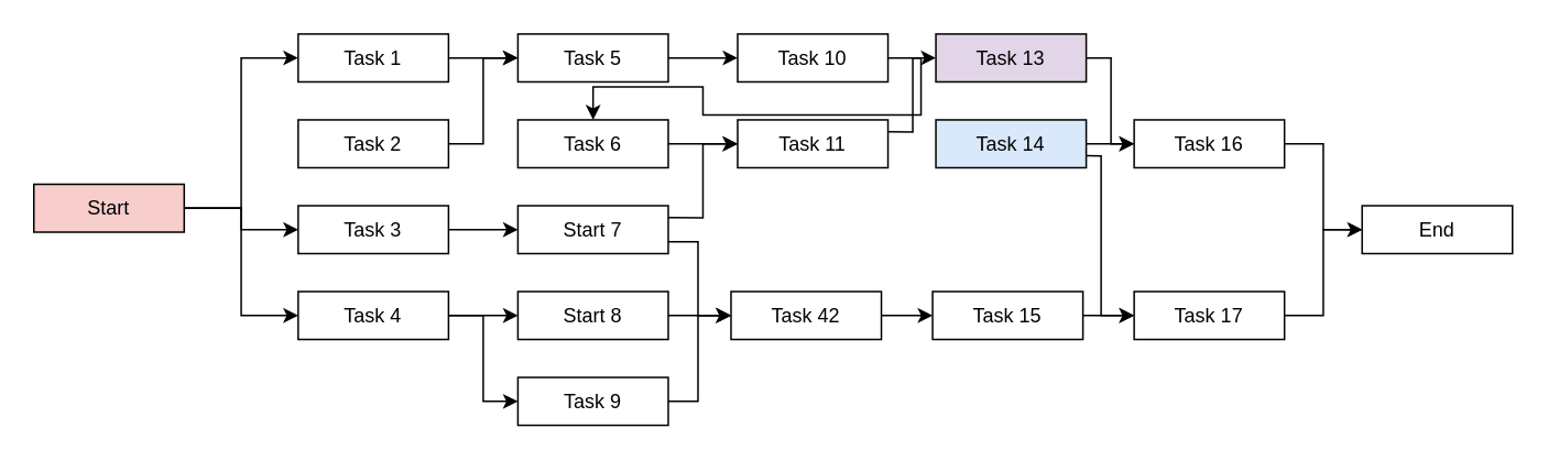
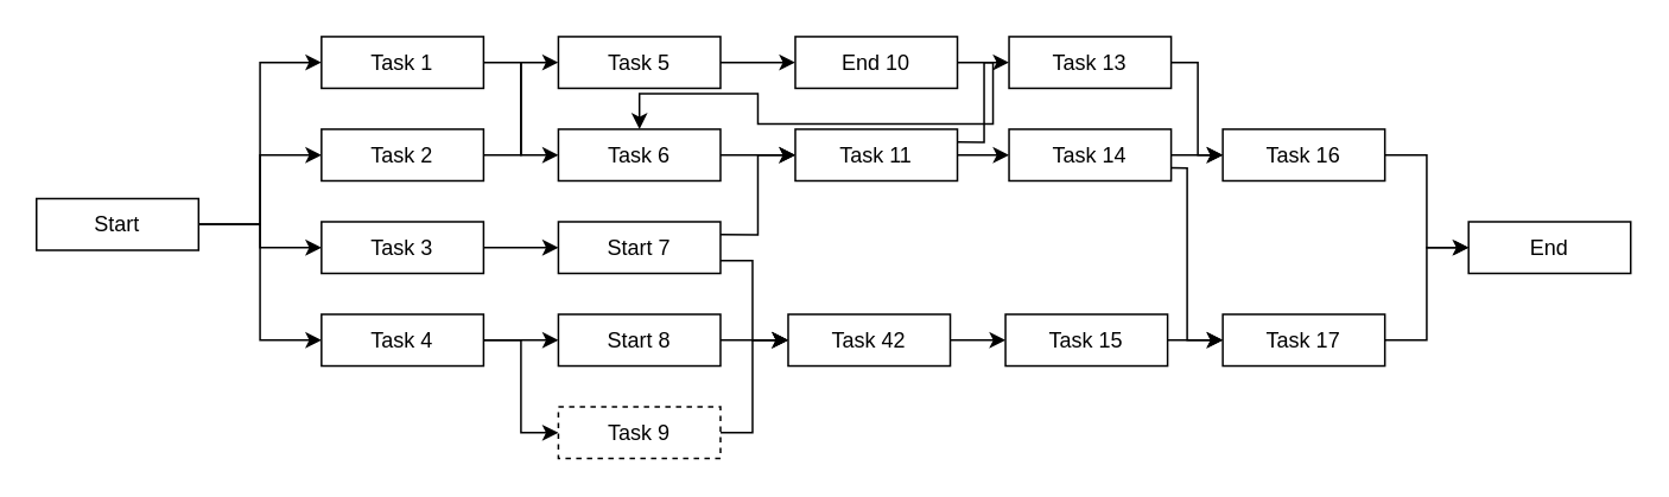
  <mxCell id="0" />
  <mxCell id="1" parent="0" />
  <mxCell id="2" style="edgeStyle=orthogonalEdgeStyle;rounded=0;orthogonalLoop=1;jettySize=auto;html=1;exitX=1;exitY=0.5;exitDx=0;exitDy=0;entryX=0;entryY=0.5;entryDx=0;entryDy=0;" parent="1" source="6" target="16" edge="1"><mxGeometry relative="1" as="geometry" /></mxCell>
+ <mxCell id="3" style="edgeStyle=orthogonalEdgeStyle;rounded=0;orthogonalLoop=1;jettySize=auto;html=1;exitX=1;exitY=0.5;exitDx=0;exitDy=0;entryX=0;entryY=0.5;entryDx=0;entryDy=0;" parent="1" source="6" target="14" edge="1"><mxGeometry relative="1" as="geometry" /></mxCell>
  <mxCell id="4" style="edgeStyle=orthogonalEdgeStyle;rounded=0;orthogonalLoop=1;jettySize=auto;html=1;exitX=1;exitY=0.5;exitDx=0;exitDy=0;entryX=0;entryY=0.5;entryDx=0;entryDy=0;" parent="1" source="6" target="12" edge="1"><mxGeometry relative="1" as="geometry" /></mxCell>
  <mxCell id="5" style="edgeStyle=orthogonalEdgeStyle;rounded=0;orthogonalLoop=1;jettySize=auto;html=1;exitX=1;exitY=0.5;exitDx=0;exitDy=0;entryX=0;entryY=0.5;entryDx=0;entryDy=0;" parent="1" source="6" target="10" edge="1"><mxGeometry relative="1" as="geometry" /></mxCell>
- <mxCell id="6" value="Start" style="rounded=0;whiteSpace=wrap;html=1;fillColor=#f8cecc;" parent="1" vertex="1"><mxGeometry x="20" y="111" width="91" height="29" as="geometry" /></mxCell>
+ <mxCell id="6" value="Start" style="rounded=0;whiteSpace=wrap;html=1;" parent="1" vertex="1"><mxGeometry x="20" y="111" width="91" height="29" as="geometry" /></mxCell>
  <mxCell id="7" value="End" style="rounded=0;whiteSpace=wrap;html=1;" parent="1" vertex="1"><mxGeometry x="824" y="124" width="91" height="29" as="geometry" /></mxCell>
  <mxCell id="8" style="edgeStyle=orthogonalEdgeStyle;rounded=0;orthogonalLoop=1;jettySize=auto;html=1;exitX=1;exitY=0.5;exitDx=0;exitDy=0;entryX=0;entryY=0.5;entryDx=0;entryDy=0;" parent="1" source="10" target="27" edge="1"><mxGeometry relative="1" as="geometry" /></mxCell>
  <mxCell id="9" style="edgeStyle=orthogonalEdgeStyle;rounded=0;orthogonalLoop=1;jettySize=auto;html=1;exitX=1;exitY=0.5;exitDx=0;exitDy=0;entryX=0;entryY=0.5;entryDx=0;entryDy=0;" parent="1" source="10" target="25" edge="1"><mxGeometry relative="1" as="geometry" /></mxCell>
  <mxCell id="10" value="Task 4" style="rounded=0;whiteSpace=wrap;html=1;" parent="1" vertex="1"><mxGeometry x="180" y="176" width="91" height="29" as="geometry" /></mxCell>
  <mxCell id="11" style="edgeStyle=orthogonalEdgeStyle;rounded=0;orthogonalLoop=1;jettySize=auto;html=1;exitX=1;exitY=0.5;exitDx=0;exitDy=0;entryX=0;entryY=0.5;entryDx=0;entryDy=0;" parent="1" source="12" target="23" edge="1"><mxGeometry relative="1" as="geometry" /></mxCell>
  <mxCell id="12" value="Task 3" style="rounded=0;whiteSpace=wrap;html=1;" parent="1" vertex="1"><mxGeometry x="180" y="124" width="91" height="29" as="geometry" /></mxCell>
  <mxCell id="13" style="edgeStyle=orthogonalEdgeStyle;rounded=0;orthogonalLoop=1;jettySize=auto;html=1;exitX=1;exitY=0.5;exitDx=0;exitDy=0;entryX=0;entryY=0.5;entryDx=0;entryDy=0;" parent="1" source="14" target="18" edge="1"><mxGeometry relative="1" as="geometry" /></mxCell>
  <mxCell id="14" value="Task 2" style="rounded=0;whiteSpace=wrap;html=1;" parent="1" vertex="1"><mxGeometry x="180" y="72" width="91" height="29" as="geometry" /></mxCell>
- <mxCell id="15" style="edgeStyle=orthogonalEdgeStyle;rounded=0;orthogonalLoop=1;jettySize=auto;html=1;exitX=1;exitY=0.5;exitDx=0;exitDy=0;" parent="1" source="16" target="18" edge="1"><mxGeometry relative="1" as="geometry" /></mxCell>
+ <mxCell id="15" style="edgeStyle=orthogonalEdgeStyle;rounded=0;orthogonalLoop=1;jettySize=auto;html=1;exitX=1;exitY=0.5;exitDx=0;exitDy=0;entryX=0;entryY=0.5;entryDx=0;entryDy=0;" parent="1" source="16" target="20" edge="1"><mxGeometry relative="1" as="geometry" /></mxCell>
  <mxCell id="16" value="Task 1" style="rounded=0;whiteSpace=wrap;html=1;" parent="1" vertex="1"><mxGeometry x="180" y="20" width="91" height="29" as="geometry" /></mxCell>
  <mxCell id="17" style="edgeStyle=orthogonalEdgeStyle;rounded=0;orthogonalLoop=1;jettySize=auto;html=1;exitX=1;exitY=0.5;exitDx=0;exitDy=0;" parent="1" source="18" target="34" edge="1"><mxGeometry relative="1" as="geometry" /></mxCell>
  <mxCell id="18" value="Task 5" style="rounded=0;whiteSpace=wrap;html=1;" parent="1" vertex="1"><mxGeometry x="313" y="20" width="91" height="29" as="geometry" /></mxCell>
  <mxCell id="19" style="edgeStyle=orthogonalEdgeStyle;rounded=0;orthogonalLoop=1;jettySize=auto;html=1;exitX=1;exitY=0.5;exitDx=0;exitDy=0;entryX=0;entryY=0.5;entryDx=0;entryDy=0;" parent="1" source="20" target="32" edge="1"><mxGeometry relative="1" as="geometry" /></mxCell>
  <mxCell id="20" value="Task 6" style="rounded=0;whiteSpace=wrap;html=1;" parent="1" vertex="1"><mxGeometry x="313" y="72" width="91" height="29" as="geometry" /></mxCell>
  <mxCell id="21" style="edgeStyle=orthogonalEdgeStyle;rounded=0;orthogonalLoop=1;jettySize=auto;html=1;exitX=1;exitY=0.25;exitDx=0;exitDy=0;entryX=0;entryY=0.5;entryDx=0;entryDy=0;" parent="1" source="23" target="32" edge="1"><mxGeometry relative="1" as="geometry" /></mxCell>
  <mxCell id="22" style="edgeStyle=orthogonalEdgeStyle;rounded=0;orthogonalLoop=1;jettySize=auto;html=1;exitX=1;exitY=0.75;exitDx=0;exitDy=0;entryX=0;entryY=0.5;entryDx=0;entryDy=0;" parent="1" source="23" target="29" edge="1"><mxGeometry relative="1" as="geometry"><Array as="points"><mxPoint x="422" y="146" /><mxPoint x="422" y="191" /></Array></mxGeometry></mxCell>
  <mxCell id="23" value="Start 7" style="rounded=0;whiteSpace=wrap;html=1;" parent="1" vertex="1"><mxGeometry x="313" y="124" width="91" height="29" as="geometry" /></mxCell>
  <mxCell id="24" style="edgeStyle=orthogonalEdgeStyle;rounded=0;orthogonalLoop=1;jettySize=auto;html=1;exitX=1;exitY=0.5;exitDx=0;exitDy=0;entryX=0;entryY=0.5;entryDx=0;entryDy=0;" parent="1" source="25" target="29" edge="1"><mxGeometry relative="1" as="geometry"><Array as="points"><mxPoint x="422" y="243" /><mxPoint x="422" y="191" /></Array></mxGeometry></mxCell>
- <mxCell id="25" value="Task 9" style="rounded=0;whiteSpace=wrap;html=1;" parent="1" vertex="1"><mxGeometry x="313" y="228" width="91" height="29" as="geometry" /></mxCell>
+ <mxCell id="25" value="Task 9" style="rounded=0;whiteSpace=wrap;html=1;dashed=1;" parent="1" vertex="1"><mxGeometry x="313" y="228" width="91" height="29" as="geometry" /></mxCell>
  <mxCell id="26" style="edgeStyle=orthogonalEdgeStyle;rounded=0;orthogonalLoop=1;jettySize=auto;html=1;exitX=1;exitY=0.5;exitDx=0;exitDy=0;entryX=0;entryY=0.5;entryDx=0;entryDy=0;" parent="1" source="27" target="29" edge="1"><mxGeometry relative="1" as="geometry" /></mxCell>
  <mxCell id="27" value="Start 8" style="rounded=0;whiteSpace=wrap;html=1;" parent="1" vertex="1"><mxGeometry x="313" y="176" width="91" height="29" as="geometry" /></mxCell>
  <mxCell id="28" style="edgeStyle=orthogonalEdgeStyle;rounded=0;orthogonalLoop=1;jettySize=auto;html=1;exitX=1;exitY=0.5;exitDx=0;exitDy=0;entryX=0;entryY=0.5;entryDx=0;entryDy=0;" parent="1" source="29" target="43" edge="1"><mxGeometry relative="1" as="geometry" /></mxCell>
  <mxCell id="29" value="Task 42" style="rounded=0;whiteSpace=wrap;html=1;" parent="1" vertex="1"><mxGeometry x="442" y="176" width="91" height="29" as="geometry" /></mxCell>
  <mxCell id="30" style="edgeStyle=orthogonalEdgeStyle;rounded=0;orthogonalLoop=1;jettySize=auto;html=1;exitX=1;exitY=0.25;exitDx=0;exitDy=0;entryX=0;entryY=0.5;entryDx=0;entryDy=0;" parent="1" source="32" target="36" edge="1"><mxGeometry relative="1" as="geometry"><Array as="points"><mxPoint x="552" y="79" /><mxPoint x="552" y="35" /></Array></mxGeometry></mxCell>
+ <mxCell id="31" style="edgeStyle=orthogonalEdgeStyle;rounded=0;orthogonalLoop=1;jettySize=auto;html=1;exitX=1;exitY=0.5;exitDx=0;exitDy=0;entryX=0;entryY=0.5;entryDx=0;entryDy=0;" parent="1" source="32" target="39" edge="1"><mxGeometry relative="1" as="geometry" /></mxCell>
  <mxCell id="32" value="Task 11" style="rounded=0;whiteSpace=wrap;html=1;" parent="1" vertex="1"><mxGeometry x="446" y="72" width="91" height="29" as="geometry" /></mxCell>
  <mxCell id="33" style="edgeStyle=orthogonalEdgeStyle;rounded=0;orthogonalLoop=1;jettySize=auto;html=1;exitX=1;exitY=0.5;exitDx=0;exitDy=0;" parent="1" source="34" target="20" edge="1"><mxGeometry relative="1" as="geometry" /></mxCell>
- <mxCell id="34" value="Task 10" style="rounded=0;whiteSpace=wrap;html=1;" parent="1" vertex="1"><mxGeometry x="446" y="20" width="91" height="29" as="geometry" /></mxCell>
+ <mxCell id="34" value="End 10" style="rounded=0;whiteSpace=wrap;html=1;" parent="1" vertex="1"><mxGeometry x="446" y="20" width="91" height="29" as="geometry" /></mxCell>
  <mxCell id="35" style="edgeStyle=orthogonalEdgeStyle;rounded=0;orthogonalLoop=1;jettySize=auto;html=1;exitX=1;exitY=0.5;exitDx=0;exitDy=0;entryX=0;entryY=0.5;entryDx=0;entryDy=0;" parent="1" source="36" target="41" edge="1"><mxGeometry relative="1" as="geometry"><Array as="points"><mxPoint x="672" y="35" /><mxPoint x="672" y="87" /></Array></mxGeometry></mxCell>
- <mxCell id="36" value="Task 13" style="rounded=0;whiteSpace=wrap;html=1;fillColor=#e1d5e7;" parent="1" vertex="1"><mxGeometry x="566" y="20" width="91" height="29" as="geometry" /></mxCell>
+ <mxCell id="36" value="Task 13" style="rounded=0;whiteSpace=wrap;html=1;" parent="1" vertex="1"><mxGeometry x="566" y="20" width="91" height="29" as="geometry" /></mxCell>
  <mxCell id="37" style="edgeStyle=orthogonalEdgeStyle;rounded=0;orthogonalLoop=1;jettySize=auto;html=1;exitX=1;exitY=0.5;exitDx=0;exitDy=0;entryX=0;entryY=0.5;entryDx=0;entryDy=0;" parent="1" source="39" target="41" edge="1"><mxGeometry relative="1" as="geometry" /></mxCell>
  <mxCell id="38" style="edgeStyle=orthogonalEdgeStyle;rounded=0;orthogonalLoop=1;jettySize=auto;html=1;exitX=1;exitY=0.75;exitDx=0;exitDy=0;entryX=0;entryY=0.5;entryDx=0;entryDy=0;" edge="1" parent="1" source="39" target="45"><mxGeometry relative="1" as="geometry"><Array as="points"><mxPoint x="666" y="94" /><mxPoint x="666" y="191" /></Array></mxGeometry></mxCell>
- <mxCell id="39" value="Task 14" style="rounded=0;whiteSpace=wrap;html=1;fillColor=#dae8fc;" parent="1" vertex="1"><mxGeometry x="566" y="72" width="91" height="29" as="geometry" /></mxCell>
+ <mxCell id="39" value="Task 14" style="rounded=0;whiteSpace=wrap;html=1;" parent="1" vertex="1"><mxGeometry x="566" y="72" width="91" height="29" as="geometry" /></mxCell>
  <mxCell id="40" style="edgeStyle=orthogonalEdgeStyle;rounded=0;orthogonalLoop=1;jettySize=auto;html=1;exitX=1;exitY=0.5;exitDx=0;exitDy=0;entryX=0;entryY=0.5;entryDx=0;entryDy=0;endArrow=open;" edge="1" parent="1" source="41" target="7"><mxGeometry relative="1" as="geometry" /></mxCell>
  <mxCell id="41" value="Task 16" style="rounded=0;whiteSpace=wrap;html=1;" parent="1" vertex="1"><mxGeometry x="686" y="72" width="91" height="29" as="geometry" /></mxCell>
  <mxCell id="42" style="edgeStyle=orthogonalEdgeStyle;rounded=0;orthogonalLoop=1;jettySize=auto;html=1;exitX=1;exitY=0.5;exitDx=0;exitDy=0;entryX=0;entryY=0.5;entryDx=0;entryDy=0;" edge="1" parent="1" source="43" target="45"><mxGeometry relative="1" as="geometry" /></mxCell>
  <mxCell id="43" value="Task 15" style="rounded=0;whiteSpace=wrap;html=1;" parent="1" vertex="1"><mxGeometry x="564" y="176" width="91" height="29" as="geometry" /></mxCell>
  <mxCell id="44" style="edgeStyle=orthogonalEdgeStyle;rounded=0;orthogonalLoop=1;jettySize=auto;html=1;exitX=1;exitY=0.5;exitDx=0;exitDy=0;entryX=0;entryY=0.5;entryDx=0;entryDy=0;" edge="1" parent="1" source="45" target="7"><mxGeometry relative="1" as="geometry" /></mxCell>
  <mxCell id="45" value="Task 17" style="rounded=0;whiteSpace=wrap;html=1;" vertex="1" parent="1"><mxGeometry x="686" y="176" width="91" height="29" as="geometry" /></mxCell>
